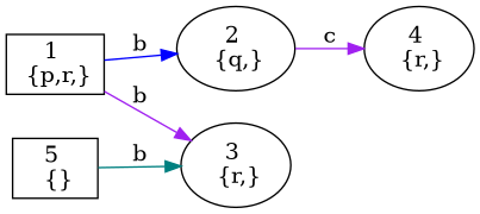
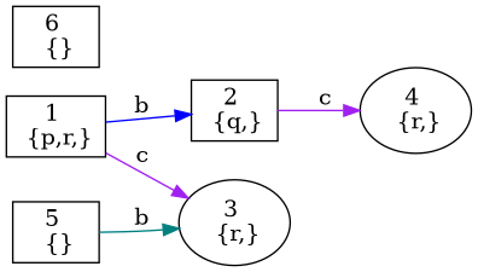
  digraph {
    rankdir=LR
    node [shape=box]
    edge [color=purple]
    n1 [label="1 \n {p,r,}"]
-   n2 [label="2 \n {q,}" shape=ellipse]
+   n2 [label="2 \n {q,}"]
    n3 [label="3 \n {r,}" shape=ellipse]
    n4 [label="4 \n {r,}" shape=ellipse]
    n5 [label="5 \n {}"]
+   n6 [label="6 \n {}"]
    n1 -> n2 [color=blue label=b]
-   n1 -> n3 [label=b]
+   n1 -> n3 [label=c]
    n2 -> n4 [label=c]
    n5 -> n3 [color=teal label=b]
  }
